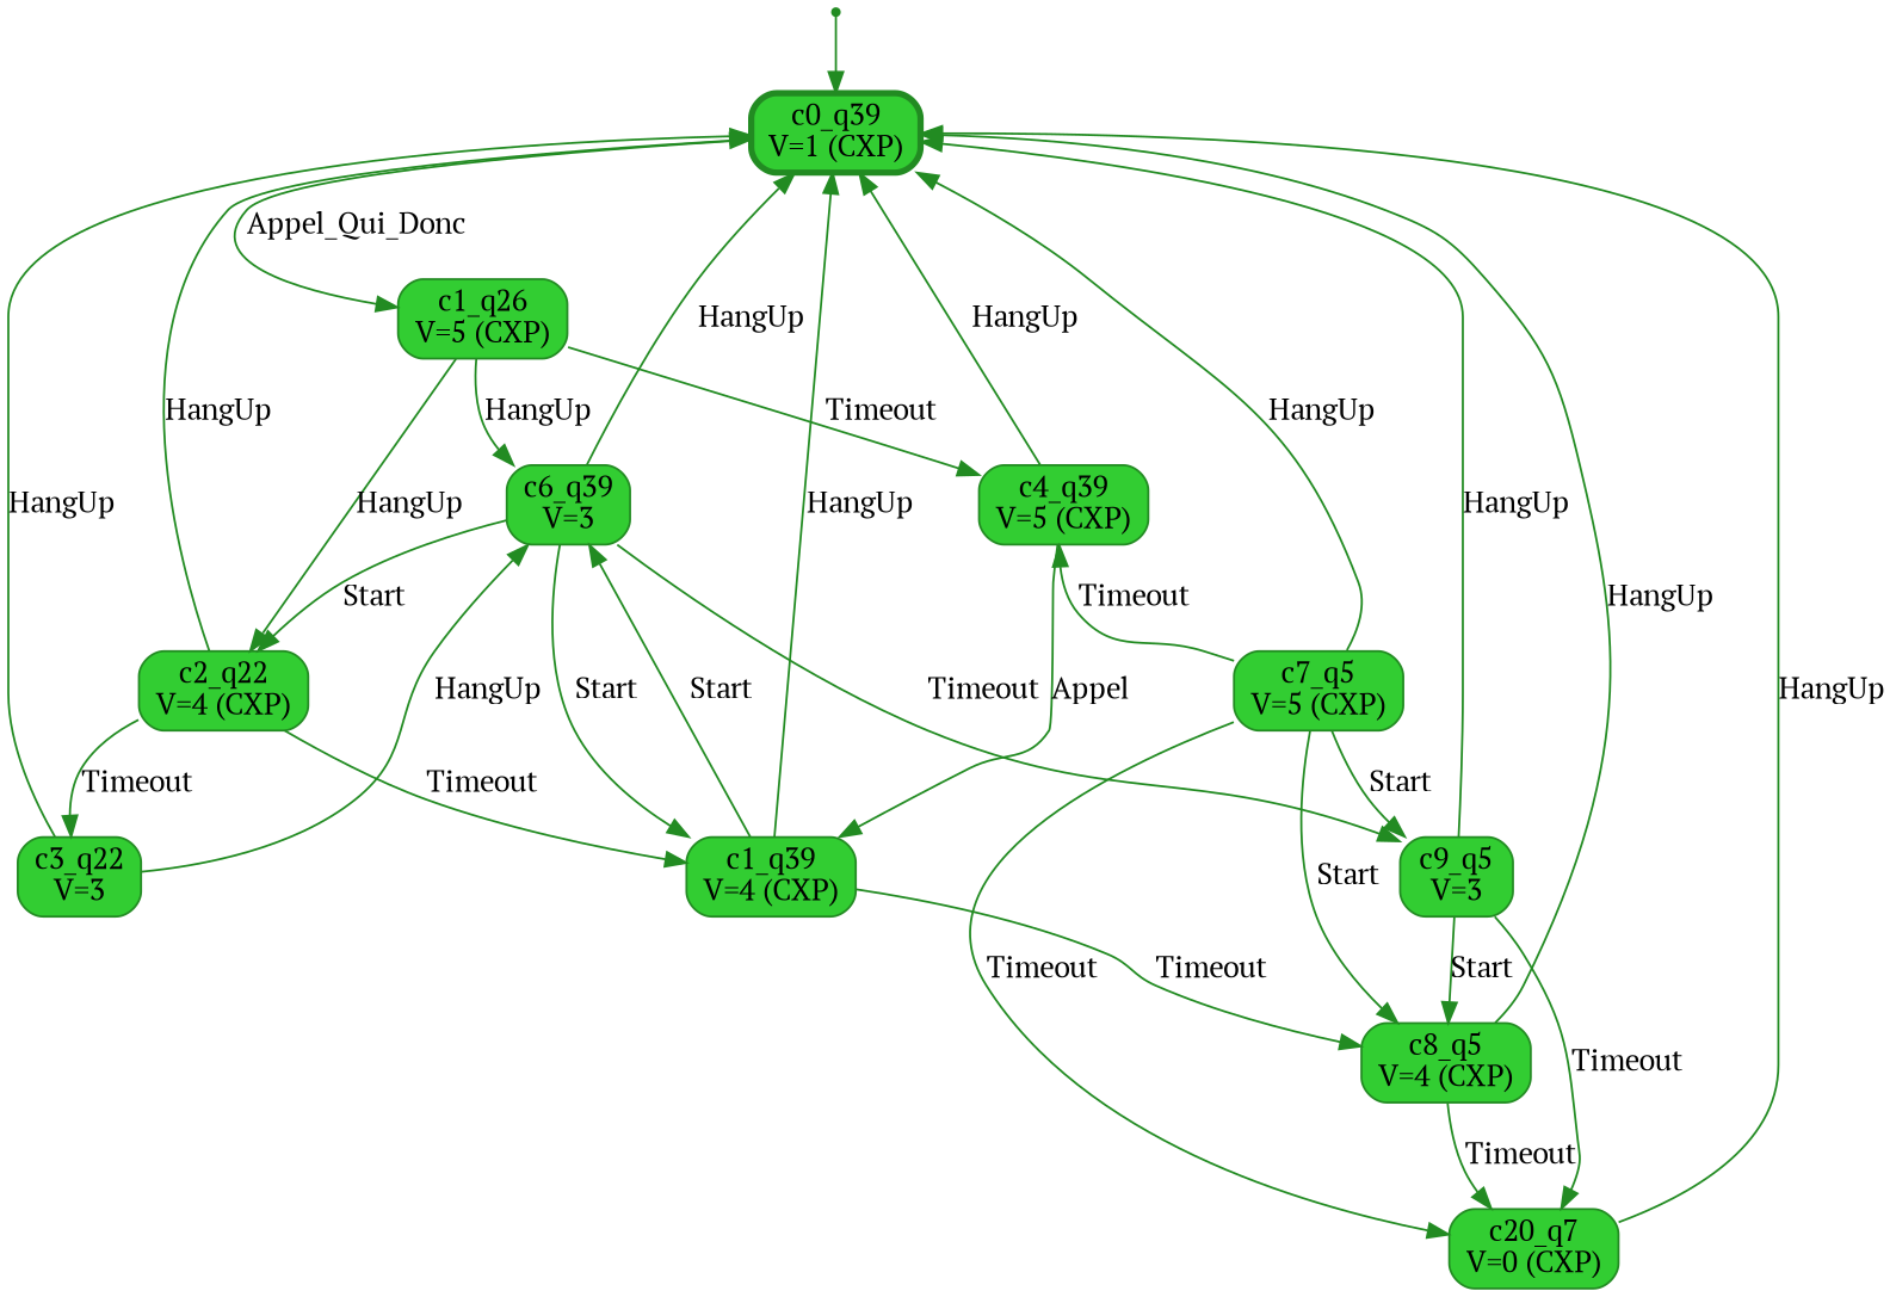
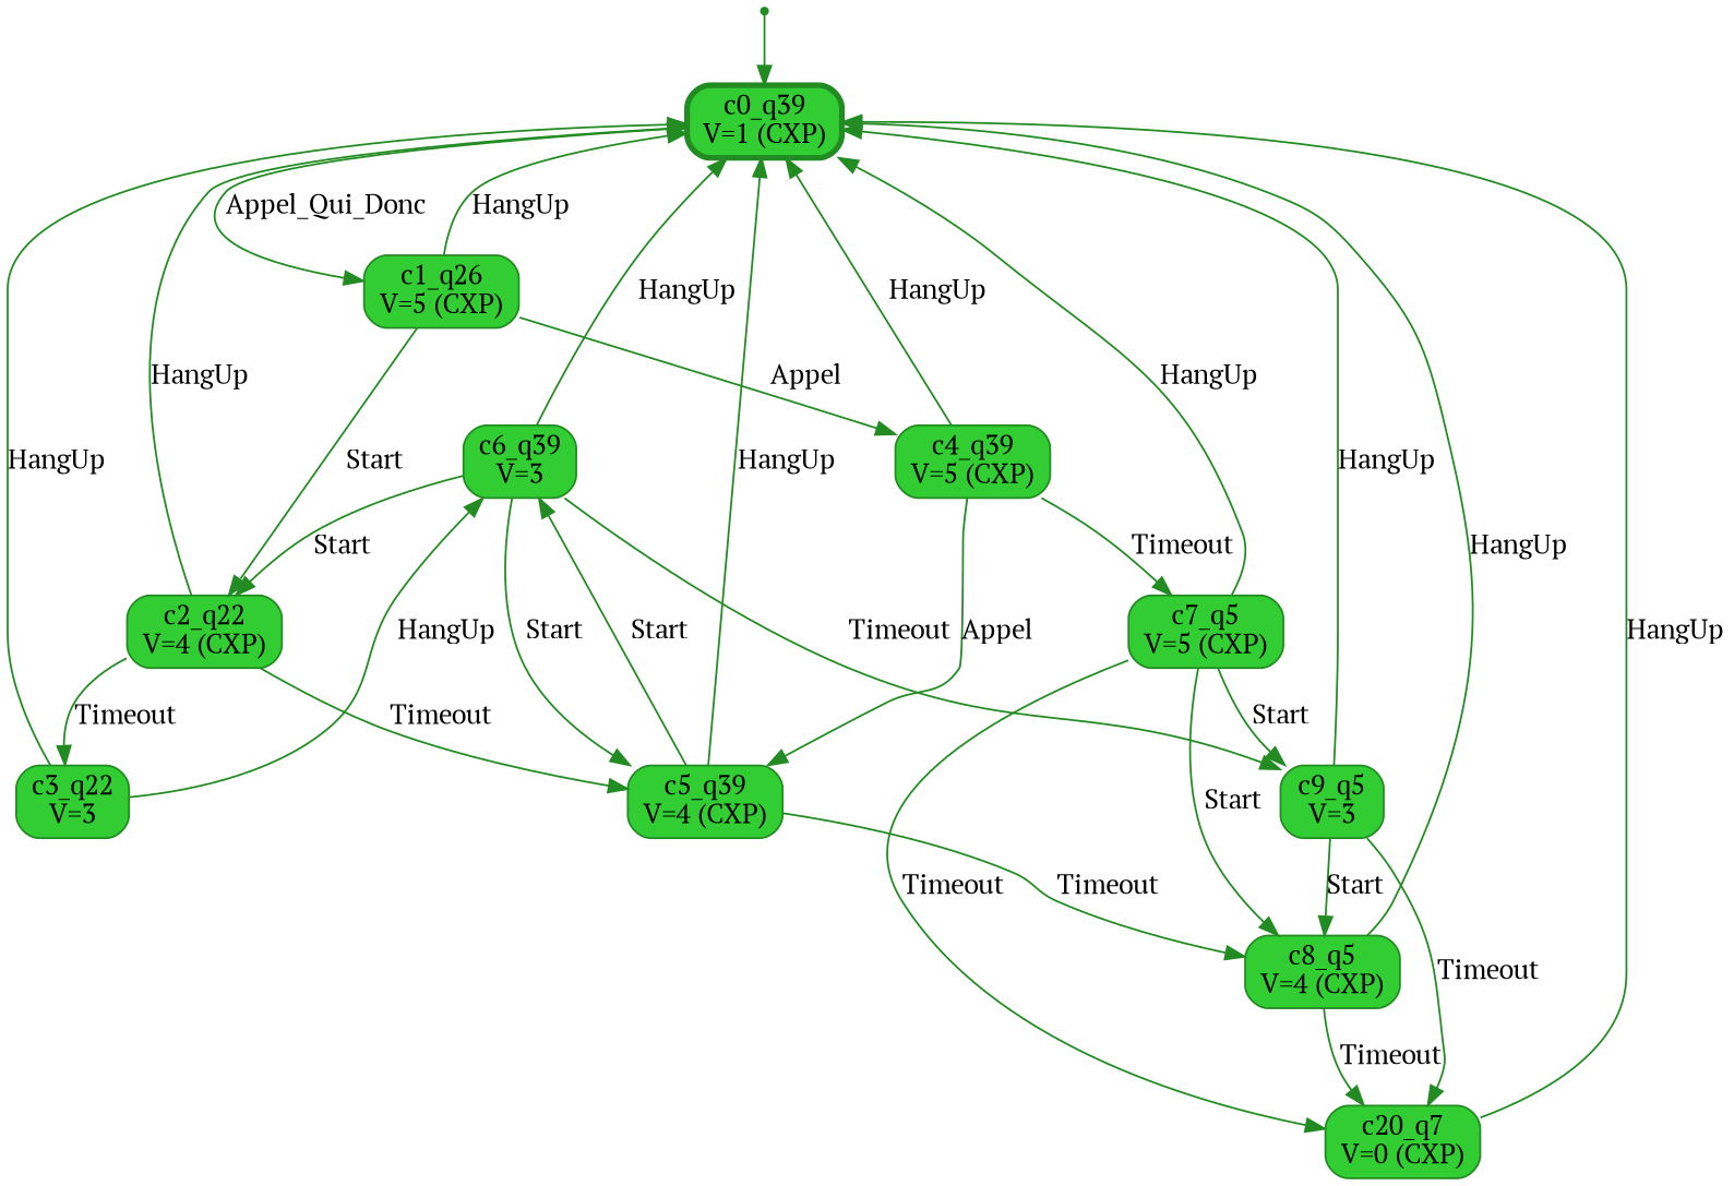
  digraph {
    fontname="PT Serif"
    rankdir=TB
    node [color=forestgreen fontname="PT Serif" shape=box fillcolor=limegreen style="rounded, filled"]
    edge [color=forestgreen fontname="PT Serif"]
    __invisible__ [shape=point fillcolor="" style=""]
    n2 [label="c0_q39\nV=1 (CXP)" penwidth=3]
    n3 [label="c1_q26\nV=5 (CXP)"]
    n4 [label="c2_q22\nV=4 (CXP)"]
    n5 [label="c4_q39\nV=5 (CXP)"]
    n6 [label="c3_q22\nV=3"]
-   n7 [label="c1_q39\nV=4 (CXP)"]
+   n7 [label="c5_q39\nV=4 (CXP)"]
    n8 [label="c7_q5\nV=5 (CXP)"]
    n9 [label="c6_q39\nV=3"]
    n10 [label="c8_q5\nV=4 (CXP)"]
    n11 [label="c9_q5\nV=3"]
    n12 [label="c20_q7\nV=0 (CXP)"]
    __invisible__ -> n2
    n2 -> n3 [label=Appel_Qui_Donc]
-   n3 -> n9 [label=HangUp]
-   n3 -> n4 [label=HangUp]
-   n3 -> n5 [label=Timeout]
+   n3 -> n2 [label=HangUp]
+   n3 -> n4 [label=Start]
+   n3 -> n5 [label=Appel]
    n4 -> n2 [label=HangUp]
    n4 -> n6 [label=Timeout]
    n4 -> n7 [label=Timeout]
    n5 -> n2 [label=HangUp]
    n5 -> n7 [label=Appel]
-   n8 -> n5 [label=Timeout]
+   n5 -> n8 [label=Timeout]
    n6 -> n2 [label=HangUp]
    n6 -> n9 [label=HangUp]
    n7 -> n2 [label=HangUp]
    n7 -> n9 [label=Start]
    n7 -> n10 [label=Timeout]
    n8 -> n2 [label=HangUp]
    n8 -> n10 [label=Start]
    n8 -> n11 [label=Start]
    n8 -> n12 [label=Timeout]
    n9 -> n2 [label=HangUp]
    n9 -> n4 [label=Start]
    n9 -> n7 [label=Start]
    n9 -> n11 [label=Timeout]
    n10 -> n2 [label=HangUp]
    n10 -> n12 [label=Timeout]
    n11 -> n2 [label=HangUp]
    n11 -> n10 [label=Start]
    n11 -> n12 [label=Timeout]
    n12 -> n2 [label=HangUp]
  }
